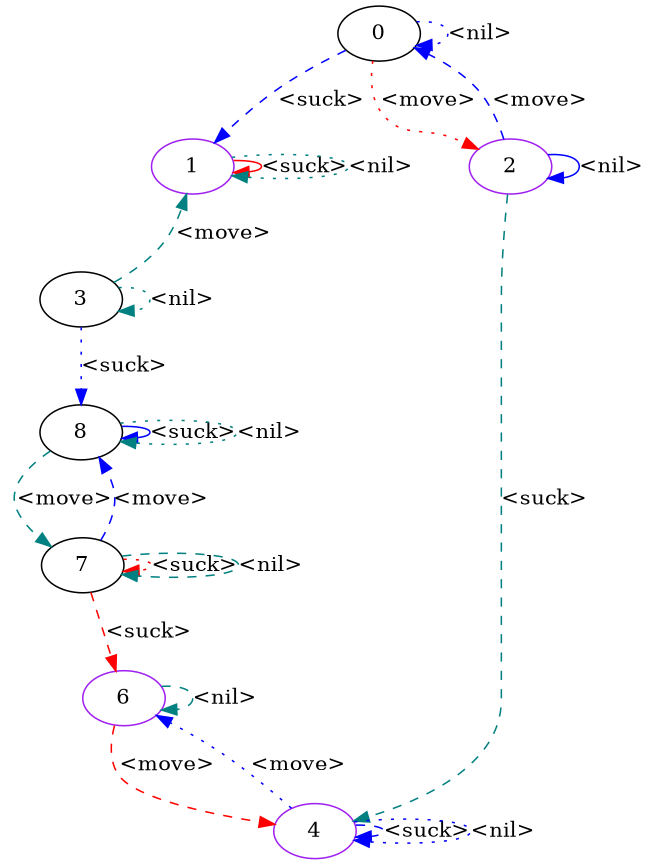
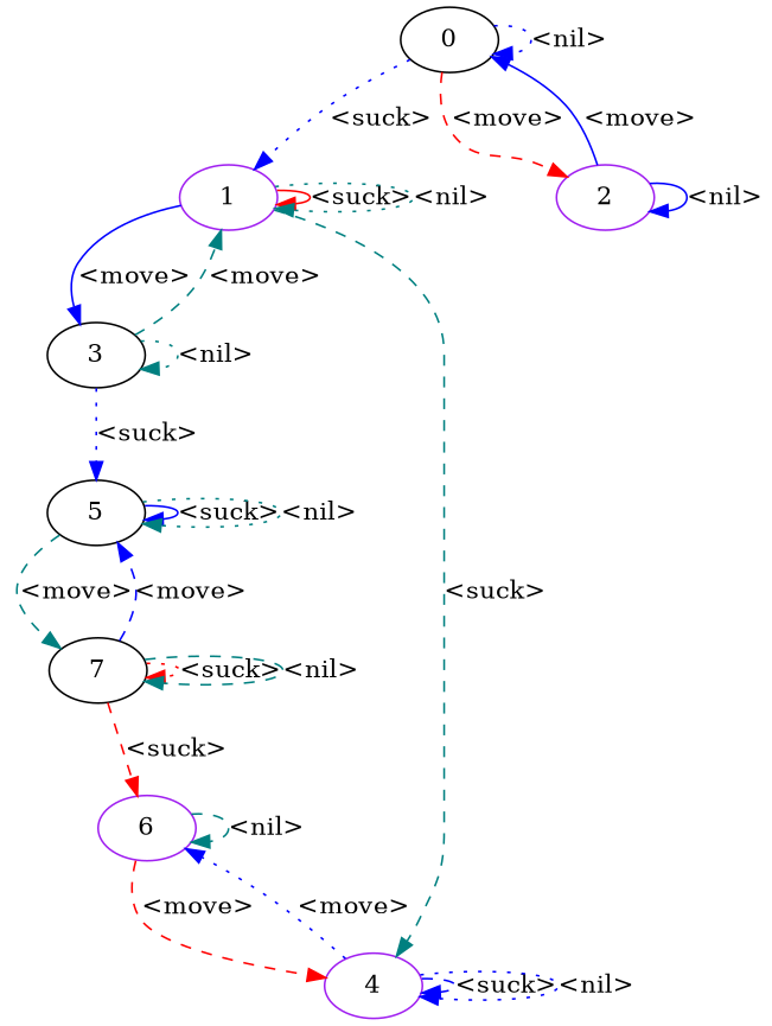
  digraph {
    node [color=black shape=ellipse]
    edge [color=blue style=dashed]
    n1 [label=0]
    n2 [color=purple label=1]
    n3 [color=purple label=2]
    n4 [label=3]
    n5 [color=purple label=4]
-   n6 [label=8]
+   n6 [label=5]
    n7 [color=purple label=6]
    n8 [label=7]
    n1 -> n1 [label="<nil>" style=dotted]
-   n1 -> n2 [label="<suck>"]
-   n1 -> n3 [color=red label="<move>" style=dotted]
+   n1 -> n2 [label="<suck>" style=dotted]
+   n1 -> n3 [color=red label="<move>"]
    n2 -> n2 [color=red label="<suck>" style=solid]
    n2 -> n2 [color=teal label="<nil>" style=dotted]
-   n3 -> n1 [label="<move>"]
+   n2 -> n4 [label="<move>" style=solid]
+   n3 -> n1 [label="<move>" style=solid]
    n3 -> n3 [label="<nil>" style=solid]
-   n3 -> n5 [color=teal label="<suck>"]
+   n2 -> n5 [color=teal label="<suck>"]
    n4 -> n2 [color=teal label="<move>"]
    n4 -> n4 [color=teal label="<nil>" style=dotted]
    n4 -> n6 [label="<suck>" style=dotted]
    n5 -> n5 [label="<suck>"]
    n5 -> n5 [label="<nil>" style=dotted]
    n5 -> n7 [label="<move>" style=dotted]
    n6 -> n6 [label="<suck>" style=solid]
    n6 -> n6 [color=teal label="<nil>" style=dotted]
    n6 -> n8 [color=teal label="<move>"]
    n7 -> n5 [color=red label="<move>"]
    n7 -> n7 [color=teal label="<nil>"]
    n8 -> n6 [label="<move>"]
    n8 -> n7 [color=red label="<suck>"]
    n8 -> n8 [color=red label="<suck>" style=dotted]
    n8 -> n8 [color=teal label="<nil>"]
  }
